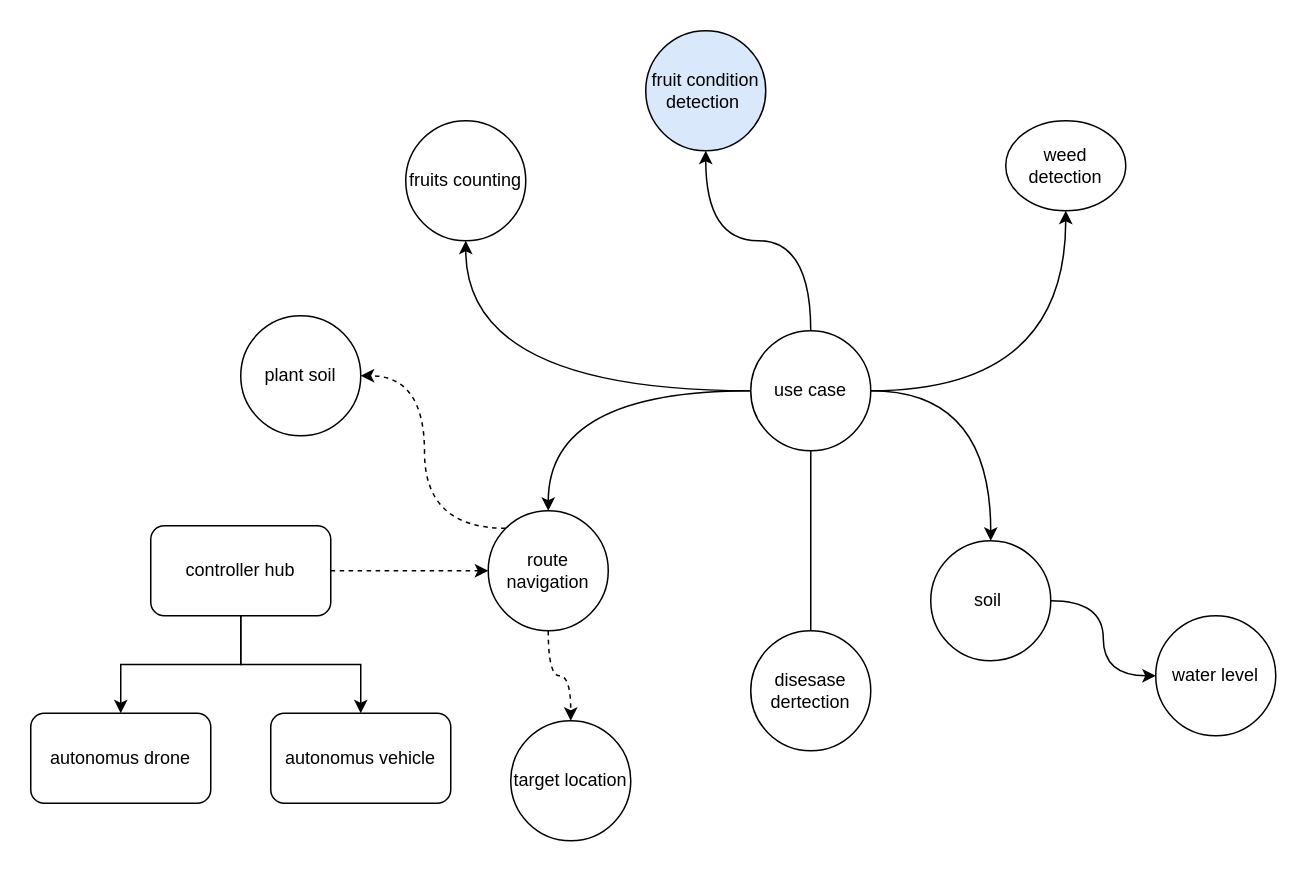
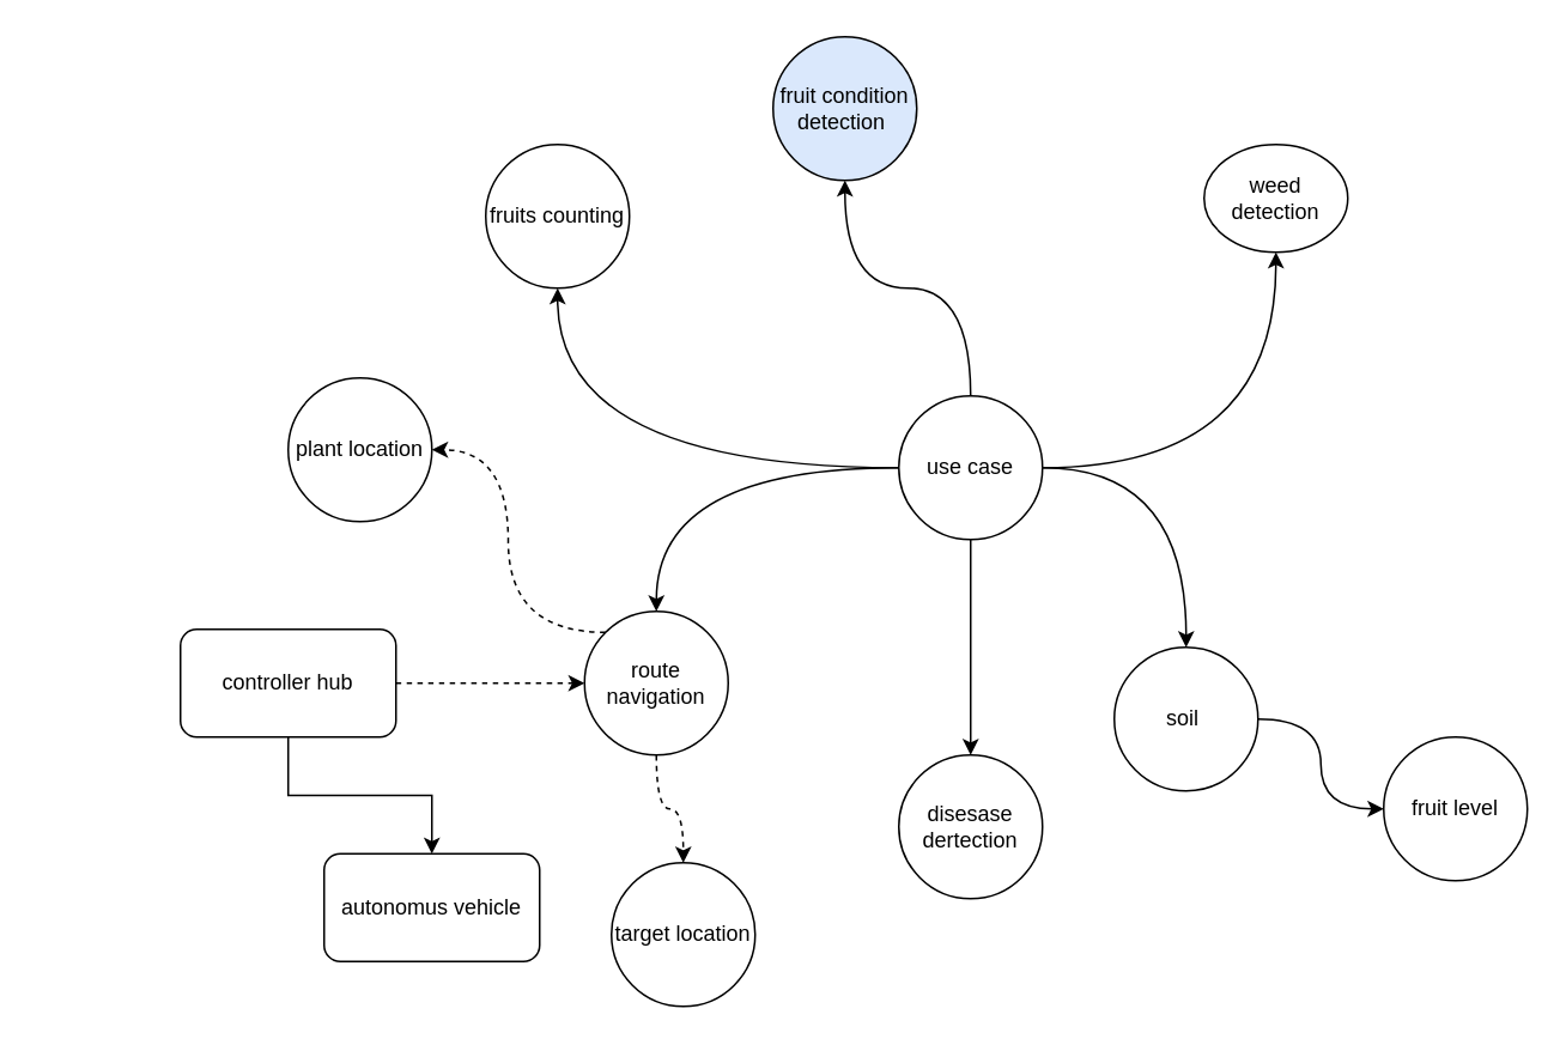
  <mxCell id="0" />
  <mxCell id="1" parent="0" />
  <mxCell id="2" style="edgeStyle=orthogonalEdgeStyle;rounded=0;orthogonalLoop=1;jettySize=auto;html=1;curved=1;" edge="1" parent="1" source="8" target="9"><mxGeometry relative="1" as="geometry" /></mxCell>
- <mxCell id="3" style="edgeStyle=orthogonalEdgeStyle;curved=1;rounded=0;orthogonalLoop=1;jettySize=auto;html=1;endArrow=none;" edge="1" parent="1" source="8" target="10"><mxGeometry relative="1" as="geometry" /></mxCell>
+ <mxCell id="3" style="edgeStyle=orthogonalEdgeStyle;curved=1;rounded=0;orthogonalLoop=1;jettySize=auto;html=1;" edge="1" parent="1" source="8" target="10"><mxGeometry relative="1" as="geometry" /></mxCell>
  <mxCell id="4" style="edgeStyle=orthogonalEdgeStyle;curved=1;rounded=0;orthogonalLoop=1;jettySize=auto;html=1;" edge="1" parent="1" source="8" target="11"><mxGeometry relative="1" as="geometry" /></mxCell>
  <mxCell id="5" style="edgeStyle=orthogonalEdgeStyle;curved=1;rounded=0;orthogonalLoop=1;jettySize=auto;html=1;" edge="1" parent="1" source="8" target="18"><mxGeometry relative="1" as="geometry" /></mxCell>
  <mxCell id="6" style="edgeStyle=orthogonalEdgeStyle;curved=1;rounded=0;orthogonalLoop=1;jettySize=auto;html=1;" edge="1" parent="1" source="8" target="21"><mxGeometry relative="1" as="geometry" /></mxCell>
  <mxCell id="7" style="edgeStyle=orthogonalEdgeStyle;curved=1;rounded=0;orthogonalLoop=1;jettySize=auto;html=1;" edge="1" parent="1" source="8" target="24"><mxGeometry relative="1" as="geometry" /></mxCell>
  <mxCell id="8" value="use case" style="ellipse;whiteSpace=wrap;html=1;aspect=fixed;" vertex="1" parent="1"><mxGeometry x="500" y="220" width="80" height="80" as="geometry" /></mxCell>
  <mxCell id="9" value="weed detection" style="ellipse;whiteSpace=wrap;html=1;aspect=fixed;" vertex="1" parent="1"><mxGeometry x="670" y="80" width="80" height="60" as="geometry" /></mxCell>
  <mxCell id="10" value="disesase dertection" style="ellipse;whiteSpace=wrap;html=1;aspect=fixed;" vertex="1" parent="1"><mxGeometry x="500" y="420" width="80" height="80" as="geometry" /></mxCell>
  <mxCell id="11" value="fruits counting" style="ellipse;whiteSpace=wrap;html=1;aspect=fixed;" vertex="1" parent="1"><mxGeometry x="270" y="80" width="80" height="80" as="geometry" /></mxCell>
- <mxCell id="12" value="autonomus drone" style="rounded=1;whiteSpace=wrap;html=1;" vertex="1" parent="1"><mxGeometry x="20" y="475" width="120" height="60" as="geometry" /></mxCell>
- <mxCell id="13" style="edgeStyle=orthogonalEdgeStyle;rounded=0;orthogonalLoop=1;jettySize=auto;html=1;" edge="1" parent="1" source="16" target="12"><mxGeometry relative="1" as="geometry" /></mxCell>
  <mxCell id="14" style="edgeStyle=orthogonalEdgeStyle;rounded=0;orthogonalLoop=1;jettySize=auto;html=1;" edge="1" parent="1" source="16" target="17"><mxGeometry relative="1" as="geometry" /></mxCell>
  <mxCell id="15" style="edgeStyle=orthogonalEdgeStyle;curved=1;rounded=0;orthogonalLoop=1;jettySize=auto;html=1;dashed=1;" edge="1" parent="1" source="16" target="24"><mxGeometry relative="1" as="geometry" /></mxCell>
  <mxCell id="16" value="controller hub" style="rounded=1;whiteSpace=wrap;html=1;" vertex="1" parent="1"><mxGeometry x="100" y="350" width="120" height="60" as="geometry" /></mxCell>
  <mxCell id="17" value="autonomus vehicle" style="rounded=1;whiteSpace=wrap;html=1;" vertex="1" parent="1"><mxGeometry x="180" y="475" width="120" height="60" as="geometry" /></mxCell>
  <mxCell id="18" value="fruit condition detection&amp;nbsp;" style="ellipse;whiteSpace=wrap;html=1;aspect=fixed;fillColor=#dae8fc;" vertex="1" parent="1"><mxGeometry x="430" y="20" width="80" height="80" as="geometry" /></mxCell>
- <mxCell id="19" value="water level" style="ellipse;whiteSpace=wrap;html=1;aspect=fixed;" vertex="1" parent="1"><mxGeometry x="770" y="410" width="80" height="80" as="geometry" /></mxCell>
+ <mxCell id="19" value="fruit level" style="ellipse;whiteSpace=wrap;html=1;aspect=fixed;" vertex="1" parent="1"><mxGeometry x="770" y="410" width="80" height="80" as="geometry" /></mxCell>
  <mxCell id="20" style="edgeStyle=orthogonalEdgeStyle;curved=1;rounded=0;orthogonalLoop=1;jettySize=auto;html=1;" edge="1" parent="1" source="21" target="19"><mxGeometry relative="1" as="geometry" /></mxCell>
  <mxCell id="21" value="soil&amp;nbsp;" style="ellipse;whiteSpace=wrap;html=1;aspect=fixed;" vertex="1" parent="1"><mxGeometry x="620" y="360" width="80" height="80" as="geometry" /></mxCell>
  <mxCell id="22" style="edgeStyle=orthogonalEdgeStyle;curved=1;rounded=0;orthogonalLoop=1;jettySize=auto;html=1;entryX=1;entryY=0.5;entryDx=0;entryDy=0;dashed=1;exitX=0;exitY=0;exitDx=0;exitDy=0;" edge="1" parent="1" source="24" target="25"><mxGeometry relative="1" as="geometry" /></mxCell>
  <mxCell id="23" style="edgeStyle=orthogonalEdgeStyle;curved=1;rounded=0;orthogonalLoop=1;jettySize=auto;html=1;dashed=1;" edge="1" parent="1" source="24" target="26"><mxGeometry relative="1" as="geometry" /></mxCell>
  <mxCell id="24" value="route navigation" style="ellipse;whiteSpace=wrap;html=1;aspect=fixed;" vertex="1" parent="1"><mxGeometry x="325" y="340" width="80" height="80" as="geometry" /></mxCell>
- <mxCell id="25" value="plant soil" style="ellipse;whiteSpace=wrap;html=1;aspect=fixed;" vertex="1" parent="1"><mxGeometry x="160" y="210" width="80" height="80" as="geometry" /></mxCell>
+ <mxCell id="25" value="plant location" style="ellipse;whiteSpace=wrap;html=1;aspect=fixed;" vertex="1" parent="1"><mxGeometry x="160" y="210" width="80" height="80" as="geometry" /></mxCell>
  <mxCell id="26" value="target location" style="ellipse;whiteSpace=wrap;html=1;aspect=fixed;" vertex="1" parent="1"><mxGeometry x="340" y="480" width="80" height="80" as="geometry" /></mxCell>
